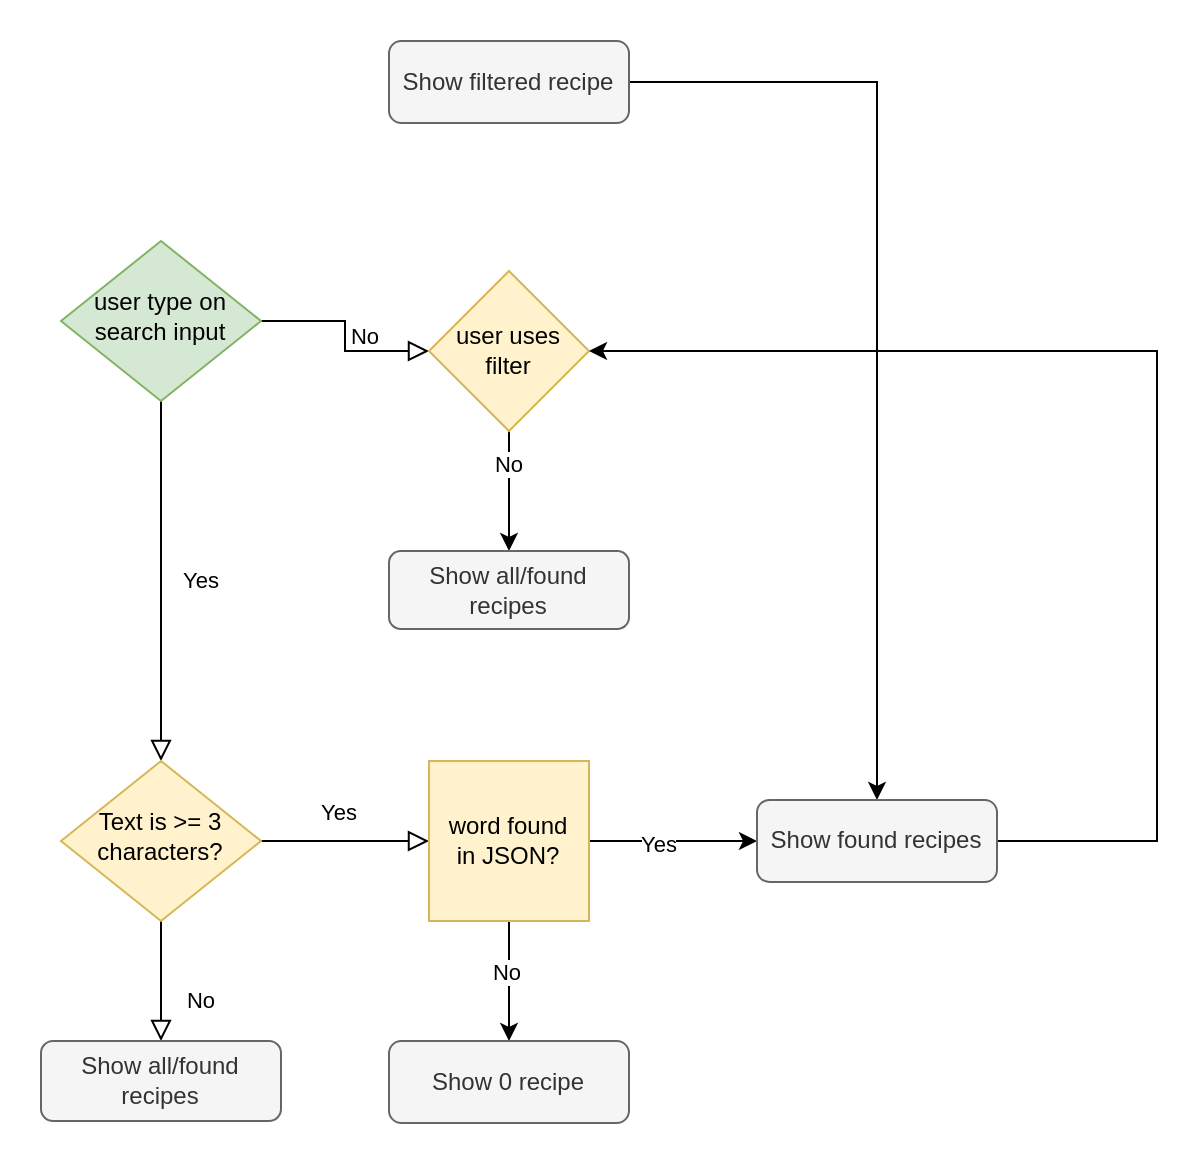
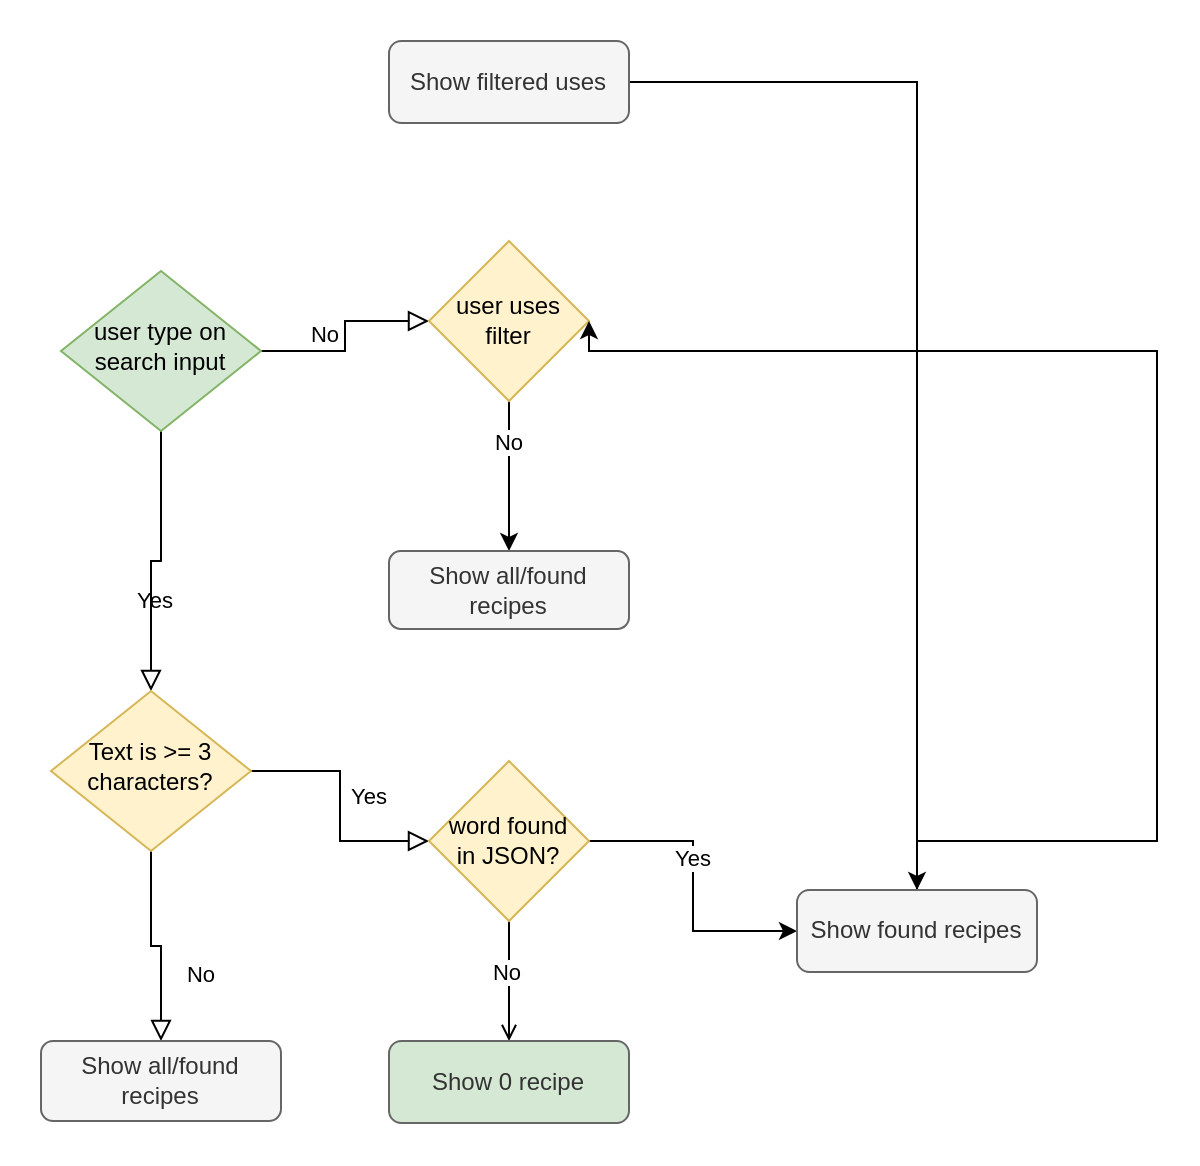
  <mxCell id="0" />
  <mxCell id="1" parent="0" />
  <mxCell id="2" value="Yes" style="rounded=0;html=1;jettySize=auto;orthogonalLoop=1;fontSize=11;endArrow=block;endFill=0;endSize=8;strokeWidth=1;shadow=0;labelBackgroundColor=none;edgeStyle=orthogonalEdgeStyle;" parent="1" source="4" target="7" edge="1"><mxGeometry y="20" relative="1" as="geometry"><mxPoint as="offset" /></mxGeometry></mxCell>
  <mxCell id="3" value="No" style="edgeStyle=orthogonalEdgeStyle;rounded=0;html=1;jettySize=auto;orthogonalLoop=1;fontSize=11;endArrow=block;endFill=0;endSize=8;strokeWidth=1;shadow=0;labelBackgroundColor=none;entryX=0;entryY=0.5;entryDx=0;entryDy=0;" parent="1" source="4" target="11" edge="1"><mxGeometry y="10" relative="1" as="geometry"><mxPoint as="offset" /><mxPoint x="180" y="175" as="targetPoint" /></mxGeometry></mxCell>
- <mxCell id="4" value="user type on search input" style="rhombus;whiteSpace=wrap;html=1;shadow=0;fontFamily=Helvetica;fontSize=12;align=center;strokeWidth=1;spacing=6;spacingTop=-4;fillColor=#d5e8d4;strokeColor=#82b366;" parent="1" vertex="1"><mxGeometry x="30" y="120" width="100" height="80" as="geometry" /></mxCell>
+ <mxCell id="4" value="user type on search input" style="rhombus;whiteSpace=wrap;html=1;shadow=0;fontFamily=Helvetica;fontSize=12;align=center;strokeWidth=1;spacing=6;spacingTop=-4;fillColor=#d5e8d4;strokeColor=#82b366;" parent="1" vertex="1"><mxGeometry x="30" y="135" width="100" height="80" as="geometry" /></mxCell>
  <mxCell id="5" value="No" style="rounded=0;html=1;jettySize=auto;orthogonalLoop=1;fontSize=11;endArrow=block;endFill=0;endSize=8;strokeWidth=1;shadow=0;labelBackgroundColor=none;edgeStyle=orthogonalEdgeStyle;" parent="1" source="7" target="8" edge="1"><mxGeometry x="0.333" y="20" relative="1" as="geometry"><mxPoint as="offset" /></mxGeometry></mxCell>
  <mxCell id="6" value="Yes" style="edgeStyle=orthogonalEdgeStyle;rounded=0;html=1;jettySize=auto;orthogonalLoop=1;fontSize=11;endArrow=block;endFill=0;endSize=8;strokeWidth=1;shadow=0;labelBackgroundColor=none;entryX=0;entryY=0.5;entryDx=0;entryDy=0;" parent="1" source="7" target="16" edge="1"><mxGeometry x="-0.073" y="14" relative="1" as="geometry"><mxPoint as="offset" /><mxPoint x="180" y="420" as="targetPoint" /></mxGeometry></mxCell>
- <mxCell id="7" value="Text is &amp;gt;= 3 characters?" style="rhombus;whiteSpace=wrap;html=1;shadow=0;fontFamily=Helvetica;fontSize=12;align=center;strokeWidth=1;spacing=6;spacingTop=-4;fillColor=#fff2cc;strokeColor=#d6b656;" parent="1" vertex="1"><mxGeometry x="30" y="380" width="100" height="80" as="geometry" /></mxCell>
+ <mxCell id="7" value="Text is &amp;gt;= 3 characters?" style="rhombus;whiteSpace=wrap;html=1;shadow=0;fontFamily=Helvetica;fontSize=12;align=center;strokeWidth=1;spacing=6;spacingTop=-4;fillColor=#fff2cc;strokeColor=#d6b656;" parent="1" vertex="1"><mxGeometry x="25" y="345" width="100" height="80" as="geometry" /></mxCell>
  <mxCell id="8" value="Show all/found recipes" style="rounded=1;whiteSpace=wrap;html=1;fontSize=12;glass=0;strokeWidth=1;shadow=0;fillColor=#f5f5f5;fontColor=#333333;strokeColor=#666666;" parent="1" vertex="1"><mxGeometry x="20" y="520" width="120" height="40" as="geometry" /></mxCell>
  <mxCell id="9" style="edgeStyle=orthogonalEdgeStyle;rounded=0;orthogonalLoop=1;jettySize=auto;html=1;entryX=0.5;entryY=0;entryDx=0;entryDy=0;" edge="1" parent="1" source="11" target="20"><mxGeometry relative="1" as="geometry"><mxPoint x="254" y="263.5" as="targetPoint" /></mxGeometry></mxCell>
  <mxCell id="10" value="No" style="edgeLabel;html=1;align=center;verticalAlign=middle;resizable=0;points=[];" vertex="1" connectable="0" parent="9"><mxGeometry x="-0.467" y="-1" relative="1" as="geometry"><mxPoint as="offset" /></mxGeometry></mxCell>
- <mxCell id="11" value="user uses filter" style="rhombus;whiteSpace=wrap;html=1;fillColor=#fff2cc;strokeColor=#d6b656;" vertex="1" parent="1"><mxGeometry x="214" y="135" width="80" height="80" as="geometry" /></mxCell>
+ <mxCell id="11" value="user uses filter" style="rhombus;whiteSpace=wrap;html=1;fillColor=#fff2cc;strokeColor=#d6b656;" vertex="1" parent="1"><mxGeometry x="214" y="120" width="80" height="80" as="geometry" /></mxCell>
  <mxCell id="12" style="edgeStyle=orthogonalEdgeStyle;rounded=0;orthogonalLoop=1;jettySize=auto;html=1;exitX=1;exitY=0.5;exitDx=0;exitDy=0;entryX=0;entryY=0.5;entryDx=0;entryDy=0;" edge="1" parent="1" source="16" target="22"><mxGeometry relative="1" as="geometry"><mxPoint x="380" y="420" as="targetPoint" /></mxGeometry></mxCell>
  <mxCell id="13" value="Yes" style="edgeLabel;html=1;align=center;verticalAlign=middle;resizable=0;points=[];" vertex="1" connectable="0" parent="12"><mxGeometry x="-0.191" y="-1" relative="1" as="geometry"><mxPoint as="offset" /></mxGeometry></mxCell>
- <mxCell id="14" value="" style="edgeStyle=orthogonalEdgeStyle;rounded=0;orthogonalLoop=1;jettySize=auto;html=1;" edge="1" parent="1" source="16" target="17"><mxGeometry relative="1" as="geometry" /></mxCell>
+ <mxCell id="14" value="" style="edgeStyle=orthogonalEdgeStyle;rounded=0;orthogonalLoop=1;jettySize=auto;html=1;endArrow=open;" edge="1" parent="1" source="16" target="17"><mxGeometry relative="1" as="geometry" /></mxCell>
  <mxCell id="15" value="No" style="edgeLabel;html=1;align=center;verticalAlign=middle;resizable=0;points=[];" vertex="1" connectable="0" parent="14"><mxGeometry x="-0.167" y="-2" relative="1" as="geometry"><mxPoint as="offset" /></mxGeometry></mxCell>
- <mxCell id="16" value="word found&lt;br&gt;in JSON?" style="whiteSpace=wrap;html=1;fillColor=#fff2cc;strokeColor=#d6b656;rounded=0;" vertex="1" parent="1"><mxGeometry x="214" y="380" width="80" height="80" as="geometry" /></mxCell>
- <mxCell id="17" value="Show 0 recipe" style="rounded=1;whiteSpace=wrap;html=1;fillColor=#f5f5f5;fontColor=#333333;strokeColor=#666666;" vertex="1" parent="1"><mxGeometry x="194" y="520" width="120" height="41" as="geometry" /></mxCell>
+ <mxCell id="16" value="word found&lt;br&gt;in JSON?" style="rhombus;whiteSpace=wrap;html=1;fillColor=#fff2cc;strokeColor=#d6b656;" vertex="1" parent="1"><mxGeometry x="214" y="380" width="80" height="80" as="geometry" /></mxCell>
+ <mxCell id="17" value="Show 0 recipe" style="rounded=1;whiteSpace=wrap;html=1;fillColor=#d5e8d4;fontColor=#333333;strokeColor=#666666;" vertex="1" parent="1"><mxGeometry x="194" y="520" width="120" height="41" as="geometry" /></mxCell>
  <mxCell id="18" style="edgeStyle=orthogonalEdgeStyle;rounded=0;orthogonalLoop=1;jettySize=auto;html=1;" edge="1" parent="1" source="19" target="22"><mxGeometry relative="1" as="geometry" /></mxCell>
- <mxCell id="19" value="Show filtered recipe" style="rounded=1;whiteSpace=wrap;html=1;fillColor=#f5f5f5;fontColor=#333333;strokeColor=#666666;" vertex="1" parent="1"><mxGeometry x="194" y="20" width="120" height="41" as="geometry" /></mxCell>
+ <mxCell id="19" value="Show filtered uses" style="rounded=1;whiteSpace=wrap;html=1;fillColor=#f5f5f5;fontColor=#333333;strokeColor=#666666;" vertex="1" parent="1"><mxGeometry x="194" y="20" width="120" height="41" as="geometry" /></mxCell>
  <mxCell id="20" value="Show all/found recipes" style="rounded=1;whiteSpace=wrap;html=1;fillColor=#f5f5f5;fontColor=#333333;strokeColor=#666666;" vertex="1" parent="1"><mxGeometry x="194" y="275" width="120" height="39" as="geometry" /></mxCell>
  <mxCell id="21" style="edgeStyle=orthogonalEdgeStyle;rounded=0;orthogonalLoop=1;jettySize=auto;html=1;entryX=1;entryY=0.5;entryDx=0;entryDy=0;" edge="1" parent="1" source="22" target="11"><mxGeometry relative="1" as="geometry"><Array as="points"><mxPoint x="578" y="420" /><mxPoint x="578" y="175" /></Array></mxGeometry></mxCell>
- <mxCell id="22" value="Show found recipes" style="rounded=1;whiteSpace=wrap;html=1;fillColor=#f5f5f5;fontColor=#333333;strokeColor=#666666;" vertex="1" parent="1"><mxGeometry x="378" y="399.5" width="120" height="41" as="geometry" /></mxCell>
+ <mxCell id="22" value="Show found recipes" style="rounded=1;whiteSpace=wrap;html=1;fillColor=#f5f5f5;fontColor=#333333;strokeColor=#666666;" vertex="1" parent="1"><mxGeometry x="398" y="444.5" width="120" height="41" as="geometry" /></mxCell>
